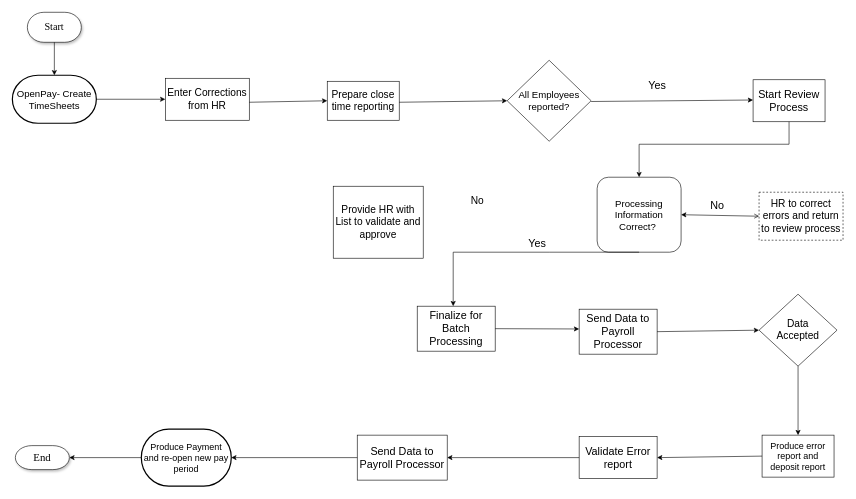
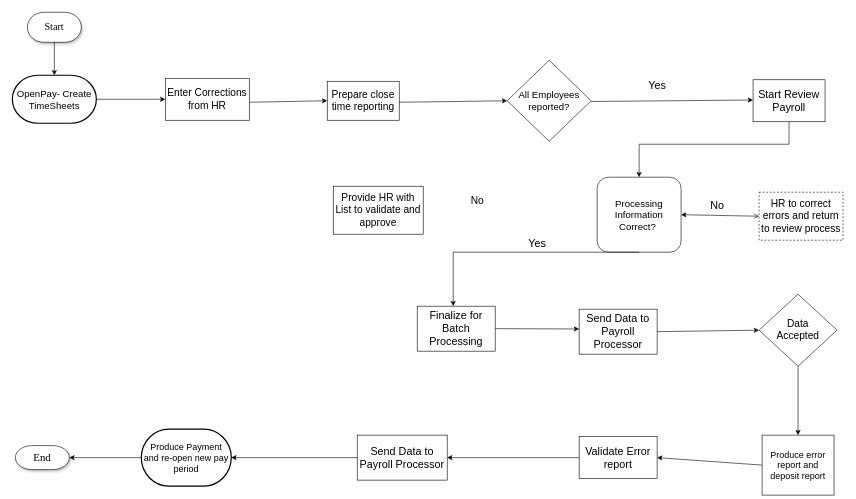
  <mxCell id="0" />
  <mxCell id="1" parent="0" />
  <mxCell id="2" value="&lt;font style=&quot;font-size: 18px;&quot;&gt;End&lt;/font&gt;" style="strokeWidth=1;html=1;shape=mxgraph.flowchart.terminator;whiteSpace=wrap;rounded=0;shadow=1;labelBackgroundColor=none;fontFamily=Verdana;fontSize=8;align=center;" parent="1" vertex="1"><mxGeometry x="25" y="742.5" width="90" height="40" as="geometry" /></mxCell>
  <mxCell id="3" value="&lt;font style=&quot;font-size: 17px;&quot;&gt;Start&lt;/font&gt;" style="strokeWidth=1;html=1;shape=mxgraph.flowchart.terminator;whiteSpace=wrap;rounded=0;shadow=1;labelBackgroundColor=none;fontFamily=Verdana;fontSize=8;align=center;" vertex="1" parent="1"><mxGeometry x="45" y="20" width="90" height="50" as="geometry" /></mxCell>
  <mxCell id="4" value="&lt;font style=&quot;font-size: 16px;&quot;&gt;OpenPay- Create TimeSheets&lt;/font&gt;" style="strokeWidth=2;html=1;shape=mxgraph.flowchart.terminator;whiteSpace=wrap;" vertex="1" parent="1"><mxGeometry x="20" y="125" width="140" height="80" as="geometry" /></mxCell>
  <mxCell id="5" value="&lt;font style=&quot;font-size: 17px;&quot;&gt;Enter Corrections from HR&lt;/font&gt;" style="rounded=0;whiteSpace=wrap;html=1;" vertex="1" parent="1"><mxGeometry x="275" y="130" width="140" height="70" as="geometry" /></mxCell>
  <mxCell id="6" value="&lt;font style=&quot;font-size: 16px;&quot;&gt;All Employees reported?&lt;/font&gt;" style="rhombus;whiteSpace=wrap;html=1;" vertex="1" parent="1"><mxGeometry x="845" y="100" width="140" height="135" as="geometry" /></mxCell>
- <mxCell id="7" value="&lt;font style=&quot;font-size: 18px;&quot;&gt;Start Review Process&lt;/font&gt;" style="rounded=0;whiteSpace=wrap;html=1;" vertex="1" parent="1"><mxGeometry x="1255" y="132.5" width="120" height="70" as="geometry" /></mxCell>
+ <mxCell id="7" value="&lt;font style=&quot;font-size: 18px;&quot;&gt;Start Review Payroll&lt;/font&gt;" style="rounded=0;whiteSpace=wrap;html=1;" vertex="1" parent="1"><mxGeometry x="1255" y="132.5" width="120" height="70" as="geometry" /></mxCell>
  <mxCell id="8" value="&lt;font style=&quot;font-size: 16px;&quot;&gt;Processing &lt;br&gt;Information &lt;br&gt;Correct?&amp;nbsp;&lt;/font&gt;" style="whiteSpace=wrap;html=1;rounded=1;" vertex="1" parent="1"><mxGeometry x="995" y="295" width="140" height="125" as="geometry" /></mxCell>
  <mxCell id="9" value="&lt;font style=&quot;font-size: 17px;&quot;&gt;HR to correct errors and return to review process&lt;/font&gt;" style="rounded=0;whiteSpace=wrap;html=1;dashed=1;" vertex="1" parent="1"><mxGeometry x="1265" y="320" width="140" height="80" as="geometry" /></mxCell>
  <mxCell id="10" value="&lt;font style=&quot;font-size: 18px;&quot;&gt;Finalize for Batch Processing&lt;/font&gt;" style="rounded=0;whiteSpace=wrap;html=1;" vertex="1" parent="1"><mxGeometry x="695" y="510" width="130" height="75" as="geometry" /></mxCell>
  <mxCell id="11" value="&lt;font style=&quot;font-size: 18px;&quot;&gt;Send Data to Payroll Processor&lt;/font&gt;" style="rounded=0;whiteSpace=wrap;html=1;" vertex="1" parent="1"><mxGeometry x="965" y="515" width="130" height="75" as="geometry" /></mxCell>
  <mxCell id="12" value="&lt;font style=&quot;font-size: 17px;&quot;&gt;Data &lt;br&gt;Accepted&lt;/font&gt;" style="rhombus;whiteSpace=wrap;html=1;" vertex="1" parent="1"><mxGeometry x="1265" y="490" width="130" height="120" as="geometry" /></mxCell>
- <mxCell id="13" value="&lt;span style=&quot;font-size: 15px;&quot;&gt;Produce error report and deposit report&lt;/span&gt;" style="rounded=0;whiteSpace=wrap;html=1;" vertex="1" parent="1"><mxGeometry x="1270" y="725" width="120" height="70" as="geometry" /></mxCell>
+ <mxCell id="13" value="&lt;span style=&quot;font-size: 15px;&quot;&gt;Produce error report and deposit report&lt;/span&gt;" style="rounded=0;whiteSpace=wrap;html=1;" vertex="1" parent="1"><mxGeometry x="1270" y="725" width="120" height="100" as="geometry" /></mxCell>
  <mxCell id="14" value="&lt;font style=&quot;font-size: 18px;&quot;&gt;Validate Error report&lt;/font&gt;" style="rounded=0;whiteSpace=wrap;html=1;" vertex="1" parent="1"><mxGeometry x="965" y="727.5" width="130" height="70" as="geometry" /></mxCell>
  <mxCell id="15" value="&lt;font style=&quot;font-size: 18px;&quot;&gt;Send Data to Payroll Processor&lt;/font&gt;" style="rounded=0;whiteSpace=wrap;html=1;" vertex="1" parent="1"><mxGeometry x="595" y="725" width="150" height="75" as="geometry" /></mxCell>
  <mxCell id="16" value="&lt;span style=&quot;font-size: 15px;&quot;&gt;Produce Payment and re-open new pay period&lt;/span&gt;" style="strokeWidth=2;html=1;shape=mxgraph.flowchart.terminator;whiteSpace=wrap;" vertex="1" parent="1"><mxGeometry x="235" y="715" width="150" height="95" as="geometry" /></mxCell>
  <mxCell id="17" value="&lt;font style=&quot;font-size: 17px;&quot;&gt;Prepare close time reporting&lt;/font&gt;" style="rounded=0;whiteSpace=wrap;html=1;" vertex="1" parent="1"><mxGeometry x="545" y="135" width="120" height="65" as="geometry" /></mxCell>
- <mxCell id="18" value="&lt;font style=&quot;font-size: 17px;&quot;&gt;Provide HR with List to validate and approve&lt;/font&gt;" style="rounded=0;whiteSpace=wrap;html=1;" vertex="1" parent="1"><mxGeometry x="555" y="310" width="150" height="120" as="geometry" /></mxCell>
+ <mxCell id="18" value="&lt;font style=&quot;font-size: 17px;&quot;&gt;Provide HR with List to validate and approve&lt;/font&gt;" style="rounded=0;whiteSpace=wrap;html=1;" vertex="1" parent="1"><mxGeometry x="555" y="310" width="150" height="80" as="geometry" /></mxCell>
  <mxCell id="19" value="" style="endArrow=classic;html=1;rounded=0;entryX=0.5;entryY=0;entryDx=0;entryDy=0;entryPerimeter=0;exitX=0.5;exitY=1;exitDx=0;exitDy=0;exitPerimeter=0;" edge="1" parent="1" source="3" target="4"><mxGeometry width="50" height="50" relative="1" as="geometry"><mxPoint x="125" y="100" as="sourcePoint" /><mxPoint x="175" y="50" as="targetPoint" /></mxGeometry></mxCell>
  <mxCell id="20" value="" style="endArrow=classic;html=1;rounded=0;entryX=0;entryY=0.5;entryDx=0;entryDy=0;exitX=1;exitY=0.5;exitDx=0;exitDy=0;exitPerimeter=0;" edge="1" parent="1" source="4" target="5"><mxGeometry width="50" height="50" relative="1" as="geometry"><mxPoint x="195" y="165" as="sourcePoint" /><mxPoint x="210" y="120" as="targetPoint" /></mxGeometry></mxCell>
  <mxCell id="21" value="" style="endArrow=classic;html=1;rounded=0;entryX=0;entryY=0.5;entryDx=0;entryDy=0;" edge="1" parent="1" target="17"><mxGeometry width="50" height="50" relative="1" as="geometry"><mxPoint x="415" y="170" as="sourcePoint" /><mxPoint x="465" y="120" as="targetPoint" /></mxGeometry></mxCell>
  <mxCell id="22" value="" style="endArrow=classic;html=1;rounded=0;entryX=0;entryY=0.5;entryDx=0;entryDy=0;" edge="1" parent="1" target="6"><mxGeometry width="50" height="50" relative="1" as="geometry"><mxPoint x="665" y="170" as="sourcePoint" /><mxPoint x="715" y="120" as="targetPoint" /></mxGeometry></mxCell>
  <mxCell id="23" value="" style="endArrow=classic;html=1;rounded=0;entryX=0;entryY=0.5;entryDx=0;entryDy=0;" edge="1" parent="1"><mxGeometry width="50" height="50" relative="1" as="geometry"><mxPoint x="985" y="168.75" as="sourcePoint" /><mxPoint x="1255" y="166.25" as="targetPoint" /></mxGeometry></mxCell>
  <mxCell id="24" value="" style="endArrow=classic;html=1;rounded=0;entryX=0.5;entryY=0;entryDx=0;entryDy=0;exitX=0.5;exitY=1;exitDx=0;exitDy=0;" edge="1" parent="1" source="7" target="8"><mxGeometry width="50" height="50" relative="1" as="geometry"><mxPoint x="695" y="450" as="sourcePoint" /><mxPoint x="745" y="400" as="targetPoint" /><Array as="points"><mxPoint x="1315" y="240" /><mxPoint x="1065" y="240" /></Array></mxGeometry></mxCell>
  <mxCell id="25" value="" style="endArrow=classic;html=1;rounded=0;exitX=0.5;exitY=1;exitDx=0;exitDy=0;" edge="1" parent="1" source="8"><mxGeometry width="50" height="50" relative="1" as="geometry"><mxPoint x="695" y="450" as="sourcePoint" /><mxPoint x="755" y="510" as="targetPoint" /><Array as="points"><mxPoint x="915" y="420" /><mxPoint x="755" y="420" /></Array></mxGeometry></mxCell>
  <mxCell id="26" value="" style="endArrow=classic;html=1;rounded=0;exitX=1;exitY=0.5;exitDx=0;exitDy=0;" edge="1" parent="1" source="10"><mxGeometry width="50" height="50" relative="1" as="geometry"><mxPoint x="695" y="450" as="sourcePoint" /><mxPoint x="965" y="548" as="targetPoint" /></mxGeometry></mxCell>
  <mxCell id="27" value="" style="endArrow=classic;html=1;rounded=0;entryX=0;entryY=0.5;entryDx=0;entryDy=0;exitX=1;exitY=0.5;exitDx=0;exitDy=0;" edge="1" parent="1" source="11" target="12"><mxGeometry width="50" height="50" relative="1" as="geometry"><mxPoint x="695" y="450" as="sourcePoint" /><mxPoint x="745" y="400" as="targetPoint" /></mxGeometry></mxCell>
  <mxCell id="28" value="" style="endArrow=classic;html=1;rounded=0;entryX=0.5;entryY=0;entryDx=0;entryDy=0;exitX=0.5;exitY=1;exitDx=0;exitDy=0;" edge="1" parent="1" source="12" target="13"><mxGeometry width="50" height="50" relative="1" as="geometry"><mxPoint x="695" y="450" as="sourcePoint" /><mxPoint x="745" y="400" as="targetPoint" /></mxGeometry></mxCell>
  <mxCell id="29" value="" style="endArrow=classic;html=1;rounded=0;entryX=1;entryY=0.5;entryDx=0;entryDy=0;exitX=0;exitY=0.5;exitDx=0;exitDy=0;" edge="1" parent="1" source="13" target="14"><mxGeometry width="50" height="50" relative="1" as="geometry"><mxPoint x="695" y="450" as="sourcePoint" /><mxPoint x="745" y="400" as="targetPoint" /></mxGeometry></mxCell>
  <mxCell id="30" value="" style="endArrow=classic;html=1;rounded=0;entryX=1;entryY=0.5;entryDx=0;entryDy=0;exitX=0;exitY=0.5;exitDx=0;exitDy=0;" edge="1" parent="1" source="14" target="15"><mxGeometry width="50" height="50" relative="1" as="geometry"><mxPoint x="695" y="450" as="sourcePoint" /><mxPoint x="745" y="400" as="targetPoint" /></mxGeometry></mxCell>
  <mxCell id="31" value="" style="endArrow=classic;html=1;rounded=0;entryX=1;entryY=0.5;entryDx=0;entryDy=0;entryPerimeter=0;exitX=0;exitY=0.5;exitDx=0;exitDy=0;" edge="1" parent="1" source="15" target="16"><mxGeometry width="50" height="50" relative="1" as="geometry"><mxPoint x="695" y="450" as="sourcePoint" /><mxPoint x="745" y="400" as="targetPoint" /></mxGeometry></mxCell>
  <mxCell id="32" value="" style="endArrow=classic;html=1;rounded=0;entryX=1;entryY=0.5;entryDx=0;entryDy=0;entryPerimeter=0;exitX=0;exitY=0.5;exitDx=0;exitDy=0;exitPerimeter=0;" edge="1" parent="1" source="16" target="2"><mxGeometry width="50" height="50" relative="1" as="geometry"><mxPoint x="125" y="740" as="sourcePoint" /><mxPoint x="175" y="690" as="targetPoint" /></mxGeometry></mxCell>
  <mxCell id="33" value="&lt;font style=&quot;font-size: 17px;&quot;&gt;No&lt;/font&gt;" style="text;html=1;align=center;verticalAlign=middle;resizable=0;points=[];autosize=1;strokeColor=none;fillColor=none;" vertex="1" parent="1"><mxGeometry x="770" y="320" width="50" height="30" as="geometry" /></mxCell>
  <mxCell id="34" value="&lt;font style=&quot;font-size: 18px;&quot;&gt;Yes&lt;/font&gt;" style="text;html=1;align=center;verticalAlign=middle;resizable=0;points=[];autosize=1;strokeColor=none;fillColor=none;" vertex="1" parent="1"><mxGeometry x="1070" y="123" width="50" height="40" as="geometry" /></mxCell>
  <mxCell id="35" value="&lt;font style=&quot;font-size: 18px;&quot;&gt;Yes&lt;/font&gt;" style="text;html=1;align=center;verticalAlign=middle;resizable=0;points=[];autosize=1;strokeColor=none;fillColor=none;" vertex="1" parent="1"><mxGeometry x="870" y="385" width="50" height="40" as="geometry" /></mxCell>
  <mxCell id="36" value="" style="endArrow=open;startArrow=classic;html=1;rounded=0;entryX=0;entryY=0.5;entryDx=0;entryDy=0;exitX=1;exitY=0.5;exitDx=0;exitDy=0;" edge="1" parent="1" source="8" target="9"><mxGeometry width="50" height="50" relative="1" as="geometry"><mxPoint x="695" y="430" as="sourcePoint" /><mxPoint x="745" y="380" as="targetPoint" /></mxGeometry></mxCell>
  <mxCell id="37" value="&lt;font style=&quot;font-size: 18px;&quot;&gt;No&lt;/font&gt;" style="text;html=1;align=center;verticalAlign=middle;resizable=0;points=[];autosize=1;strokeColor=none;fillColor=none;" vertex="1" parent="1"><mxGeometry x="1170" y="323" width="50" height="40" as="geometry" /></mxCell>
